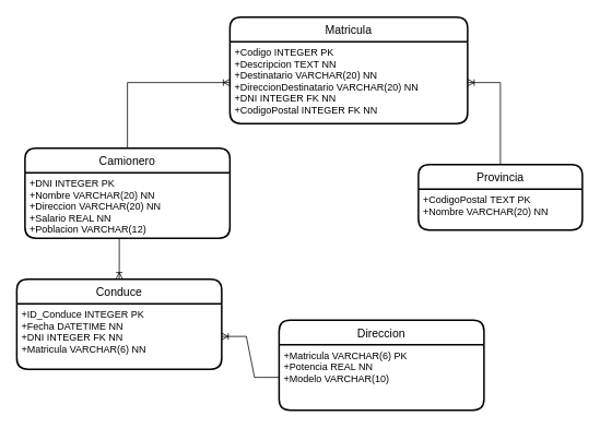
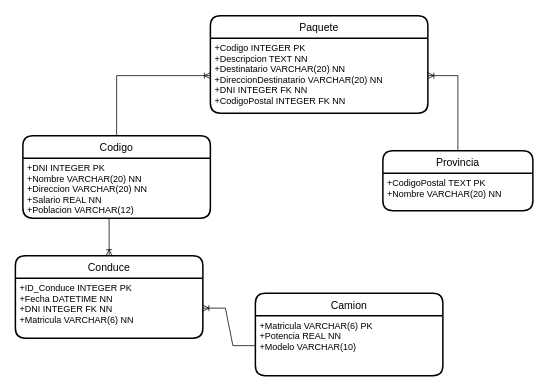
  <mxCell id="0" />
  <mxCell id="1" parent="0" />
- <mxCell id="2" value="Matricula" style="swimlane;childLayout=stackLayout;horizontal=1;startSize=30;horizontalStack=0;rounded=1;fontSize=14;fontStyle=0;strokeWidth=2;resizeParent=0;resizeLast=1;shadow=0;dashed=0;align=center;" vertex="1" parent="1"><mxGeometry x="280" y="20" width="290" height="130" as="geometry" /></mxCell>
+ <mxCell id="2" value="Paquete" style="swimlane;childLayout=stackLayout;horizontal=1;startSize=30;horizontalStack=0;rounded=1;fontSize=14;fontStyle=0;strokeWidth=2;resizeParent=0;resizeLast=1;shadow=0;dashed=0;align=center;" vertex="1" parent="1"><mxGeometry x="280" y="20" width="290" height="130" as="geometry" /></mxCell>
  <mxCell id="3" value="+Codigo INTEGER PK&#10;+Descripcion TEXT NN&#10;+Destinatario VARCHAR(20) NN&#10;+DireccionDestinatario VARCHAR(20) NN&#10;+DNI INTEGER FK NN&#10;+CodigoPostal INTEGER FK NN&#10;" style="align=left;strokeColor=none;fillColor=none;spacingLeft=4;fontSize=12;verticalAlign=top;resizable=0;rotatable=0;part=1;" vertex="1" parent="2"><mxGeometry y="30" width="290" height="100" as="geometry" /></mxCell>
- <mxCell id="4" value="Camionero" style="swimlane;childLayout=stackLayout;horizontal=1;startSize=30;horizontalStack=0;rounded=1;fontSize=14;fontStyle=0;strokeWidth=2;resizeParent=0;resizeLast=1;shadow=0;dashed=0;align=center;" vertex="1" parent="1"><mxGeometry x="30" y="180" width="250" height="110" as="geometry" /></mxCell>
+ <mxCell id="4" value="Codigo" style="swimlane;childLayout=stackLayout;horizontal=1;startSize=30;horizontalStack=0;rounded=1;fontSize=14;fontStyle=0;strokeWidth=2;resizeParent=0;resizeLast=1;shadow=0;dashed=0;align=center;" vertex="1" parent="1"><mxGeometry x="30" y="180" width="250" height="110" as="geometry" /></mxCell>
  <mxCell id="5" value="+DNI INTEGER PK&#10;+Nombre VARCHAR(20) NN&#10;+Direccion VARCHAR(20) NN&#10;+Salario REAL NN&#10;+Poblacion VARCHAR(12)&#10;&#10;" style="align=left;strokeColor=none;fillColor=none;spacingLeft=4;fontSize=12;verticalAlign=top;resizable=0;rotatable=0;part=1;" vertex="1" parent="4"><mxGeometry y="30" width="250" height="80" as="geometry" /></mxCell>
- <mxCell id="6" value="Direccion" style="swimlane;childLayout=stackLayout;horizontal=1;startSize=30;horizontalStack=0;rounded=1;fontSize=14;fontStyle=0;strokeWidth=2;resizeParent=0;resizeLast=1;shadow=0;dashed=0;align=center;" vertex="1" parent="1"><mxGeometry x="340" y="390" width="250" height="110" as="geometry" /></mxCell>
+ <mxCell id="6" value="Camion" style="swimlane;childLayout=stackLayout;horizontal=1;startSize=30;horizontalStack=0;rounded=1;fontSize=14;fontStyle=0;strokeWidth=2;resizeParent=0;resizeLast=1;shadow=0;dashed=0;align=center;" vertex="1" parent="1"><mxGeometry x="340" y="390" width="250" height="110" as="geometry" /></mxCell>
  <mxCell id="7" value="+Matricula VARCHAR(6) PK&#10;+Potencia REAL NN&#10;+Modelo VARCHAR(10)&#10;&#10;" style="align=left;strokeColor=none;fillColor=none;spacingLeft=4;fontSize=12;verticalAlign=top;resizable=0;rotatable=0;part=1;" vertex="1" parent="6"><mxGeometry y="30" width="250" height="80" as="geometry" /></mxCell>
  <mxCell id="8" value="Provincia" style="swimlane;childLayout=stackLayout;horizontal=1;startSize=30;horizontalStack=0;rounded=1;fontSize=14;fontStyle=0;strokeWidth=2;resizeParent=0;resizeLast=1;shadow=0;dashed=0;align=center;" vertex="1" parent="1"><mxGeometry x="510" y="200" width="200" height="80" as="geometry" /></mxCell>
  <mxCell id="9" value="+CodigoPostal TEXT PK&#10;+Nombre VARCHAR(20) NN&#10;&#10;" style="align=left;strokeColor=none;fillColor=none;spacingLeft=4;fontSize=12;verticalAlign=top;resizable=0;rotatable=0;part=1;" vertex="1" parent="8"><mxGeometry y="30" width="200" height="50" as="geometry" /></mxCell>
  <mxCell id="10" value="Conduce" style="swimlane;childLayout=stackLayout;horizontal=1;startSize=30;horizontalStack=0;rounded=1;fontSize=14;fontStyle=0;strokeWidth=2;resizeParent=0;resizeLast=1;shadow=0;dashed=0;align=center;" vertex="1" parent="1"><mxGeometry x="20" y="340" width="250" height="110" as="geometry" /></mxCell>
  <mxCell id="11" value="+ID_Conduce INTEGER PK&#10;+Fecha DATETIME NN&#10;+DNI INTEGER FK NN&#10;+Matricula VARCHAR(6) NN&#10;&#10;&#10;" style="align=left;strokeColor=none;fillColor=none;spacingLeft=4;fontSize=12;verticalAlign=top;resizable=0;rotatable=0;part=1;" vertex="1" parent="10"><mxGeometry y="30" width="250" height="80" as="geometry" /></mxCell>
  <mxCell id="12" value="" style="fontSize=12;html=1;endArrow=ERoneToMany;rounded=0;exitX=0.46;exitY=1;exitDx=0;exitDy=0;exitPerimeter=0;entryX=0.5;entryY=0;entryDx=0;entryDy=0;" edge="1" parent="1" source="5" target="10"><mxGeometry width="100" height="100" relative="1" as="geometry"><mxPoint x="170" y="430" as="sourcePoint" /><mxPoint x="270" y="330" as="targetPoint" /></mxGeometry></mxCell>
  <mxCell id="13" value="" style="edgeStyle=entityRelationEdgeStyle;fontSize=12;html=1;endArrow=ERoneToMany;rounded=0;" edge="1" parent="1" source="7" target="11"><mxGeometry width="100" height="100" relative="1" as="geometry"><mxPoint x="180" y="620" as="sourcePoint" /><mxPoint x="280" y="520" as="targetPoint" /></mxGeometry></mxCell>
  <mxCell id="14" value="" style="fontSize=12;html=1;endArrow=ERoneToMany;rounded=0;exitX=0.5;exitY=0;exitDx=0;exitDy=0;entryX=0;entryY=0.5;entryDx=0;entryDy=0;" edge="1" parent="1" source="4" target="3"><mxGeometry width="100" height="100" relative="1" as="geometry"><mxPoint x="250" y="50" as="sourcePoint" /><mxPoint x="250" y="100" as="targetPoint" /><Array as="points"><mxPoint x="155" y="100" /></Array></mxGeometry></mxCell>
  <mxCell id="15" value="" style="fontSize=12;html=1;endArrow=ERoneToMany;rounded=0;exitX=0.5;exitY=0;exitDx=0;exitDy=0;entryX=1;entryY=0.5;entryDx=0;entryDy=0;" edge="1" parent="1" source="8" target="3"><mxGeometry width="100" height="100" relative="1" as="geometry"><mxPoint x="547.5" y="250" as="sourcePoint" /><mxPoint x="672.5" y="170" as="targetPoint" /><Array as="points"><mxPoint x="610" y="100" /></Array></mxGeometry></mxCell>
